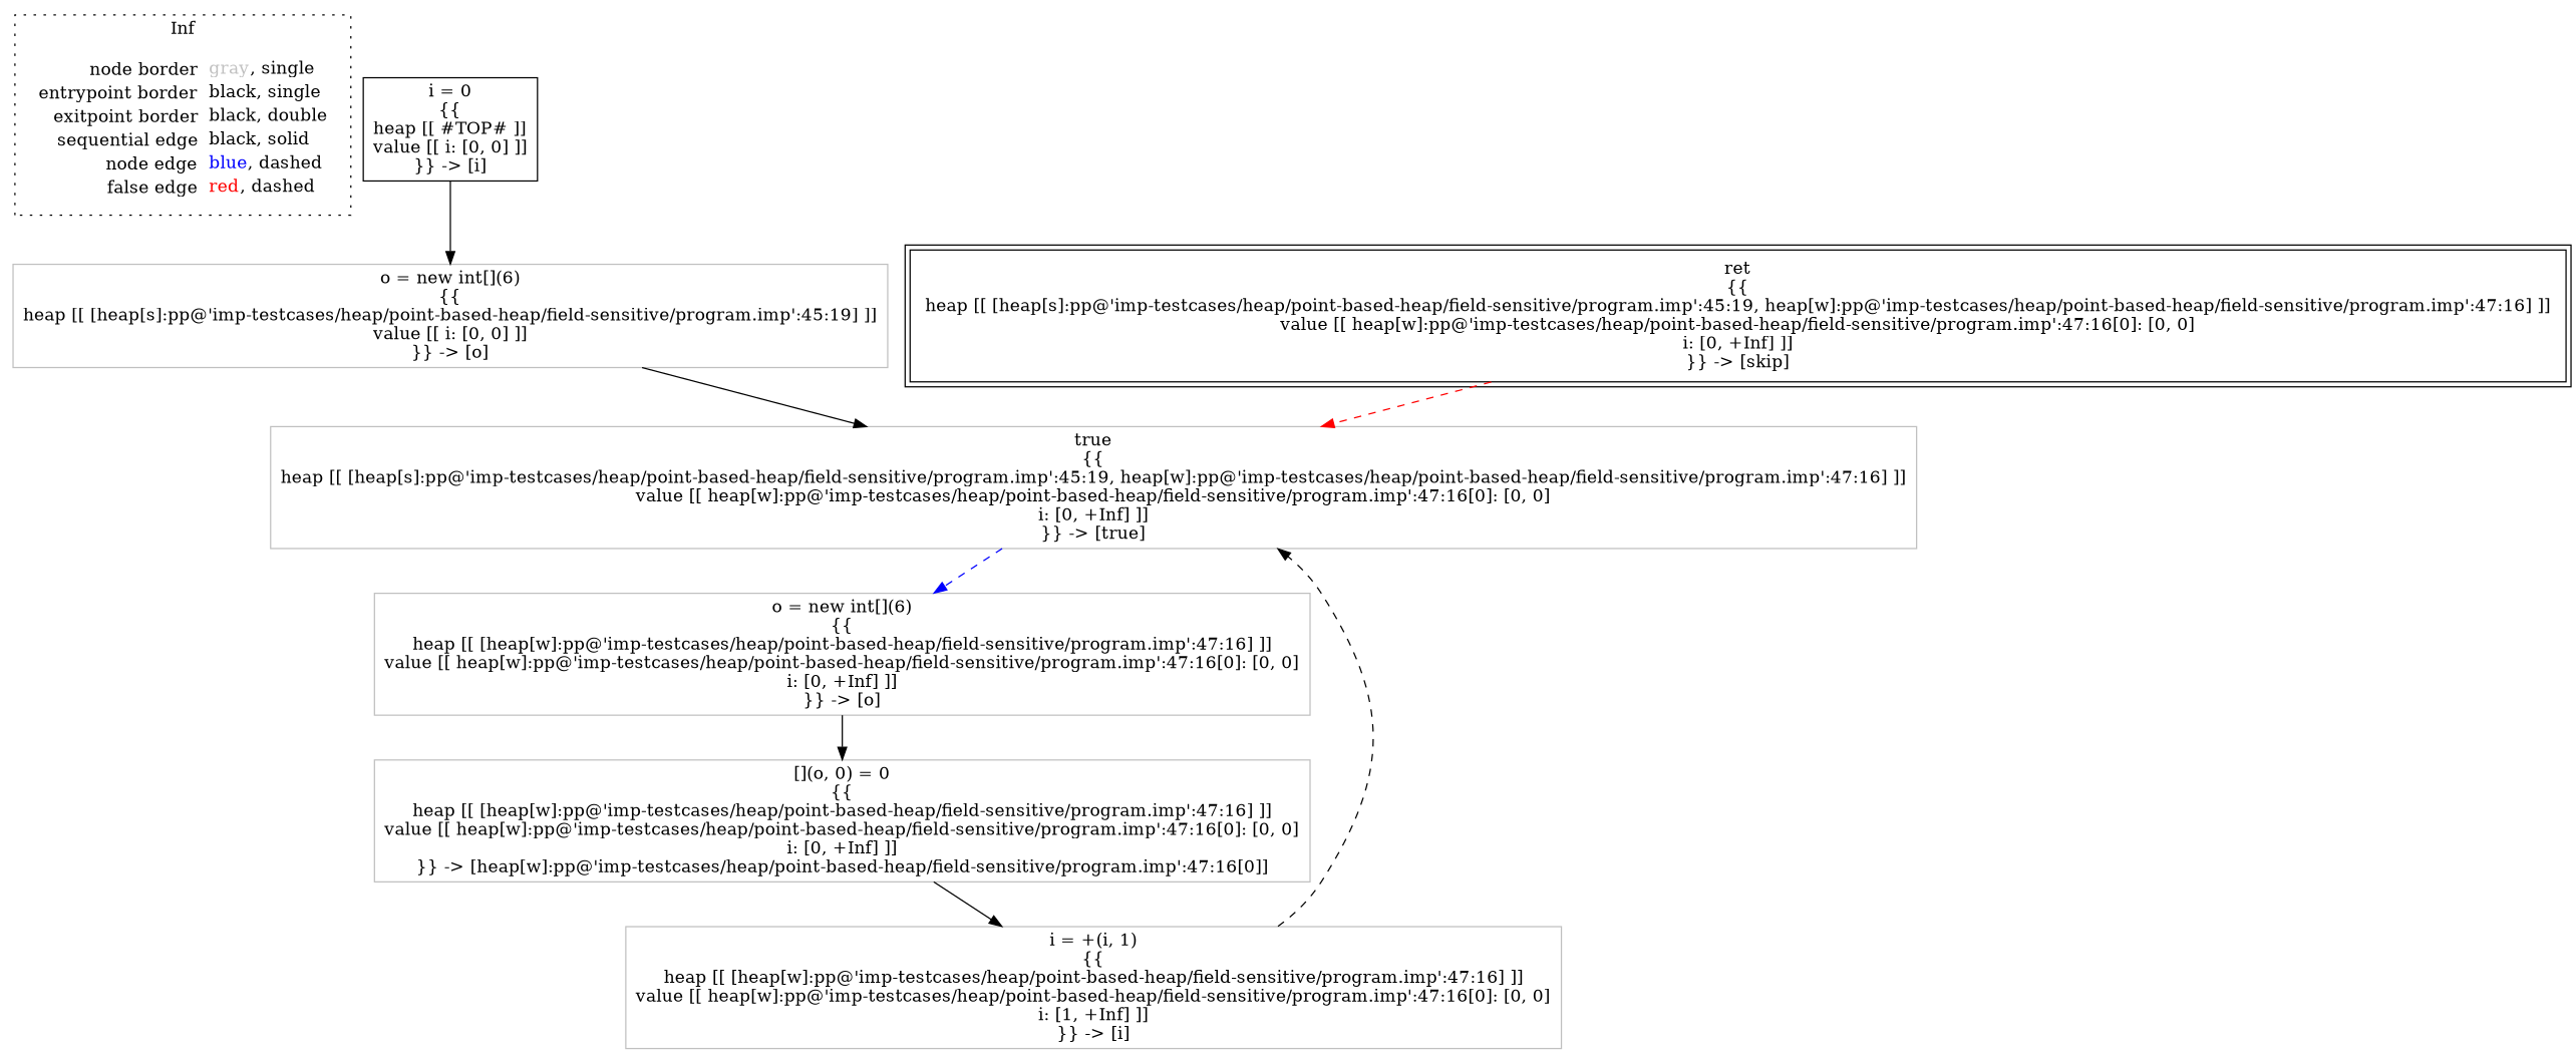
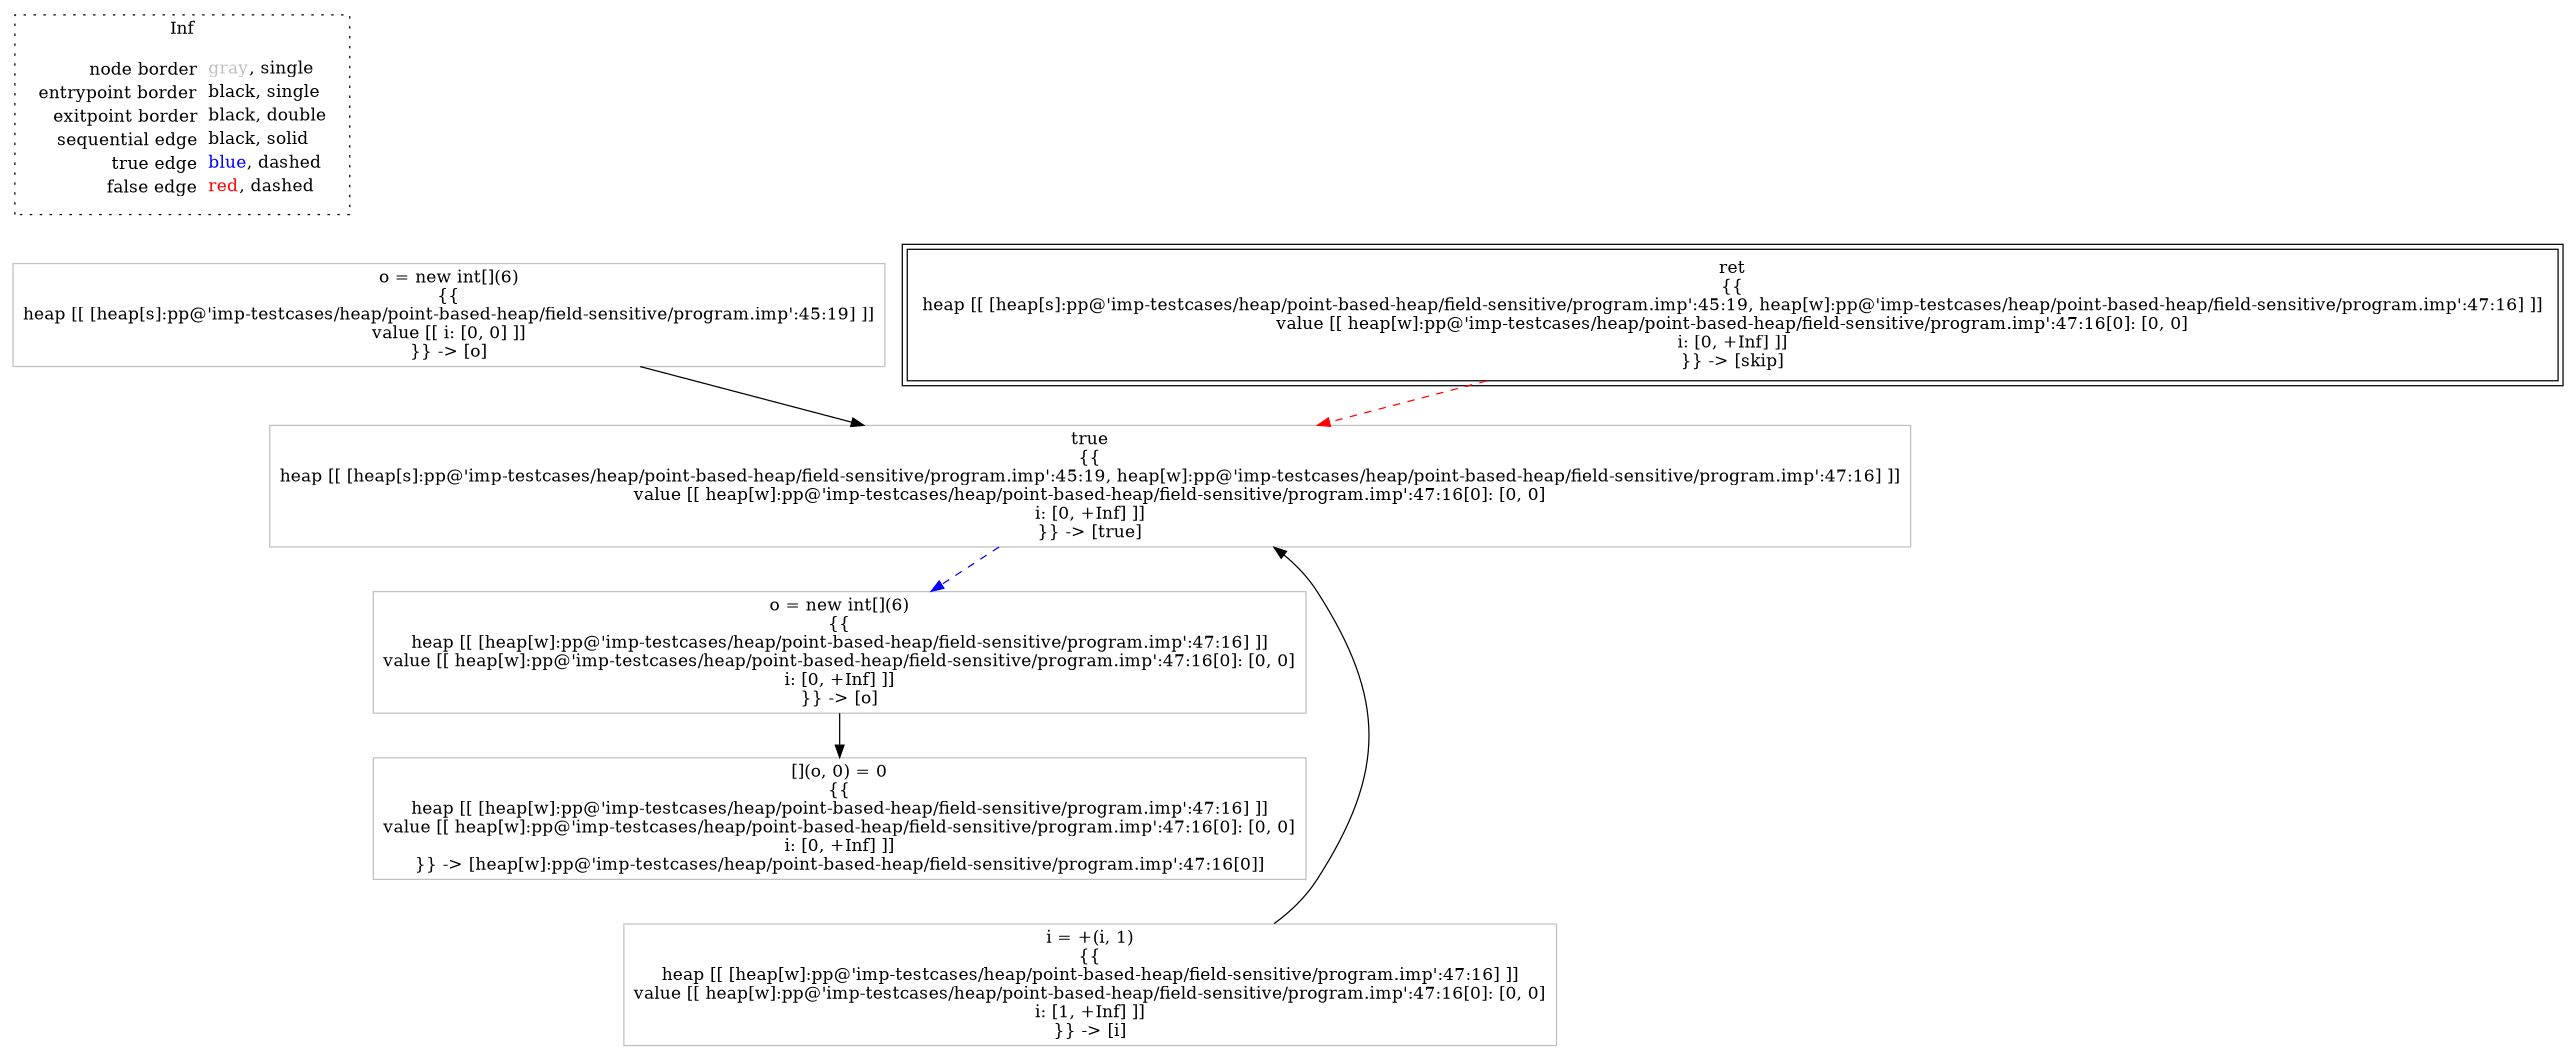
  digraph {
    node [shape=rect color=gray]
    edge [color=black]
-   n1 [label=<<table border="0" cellpadding="2" cellspacing="0" cellborder="0"><tr><td align="right">node border&nbsp;</td><td align="left"><font color="gray">gray</font>, single</td></tr><tr><td align="right">entrypoint border&nbsp;</td><td align="left"><font color="black">black</font>, single</td></tr><tr><td align="right">exitpoint border&nbsp;</td><td align="left"><font color="black">black</font>, double</td></tr><tr><td align="right">sequential edge&nbsp;</td><td align="left"><font color="black">black</font>, solid</td></tr><tr><td align="right">node edge&nbsp;</td><td align="left"><font color="blue">blue</font>, dashed</td></tr><tr><td align="right">false edge&nbsp;</td><td align="left"><font color="red">red</font>, dashed</td></tr></table>> shape=plaintext color=""]
-   n2 [color=black label=<i = 0<BR/>{{<BR/>heap [[ #TOP# ]]<BR/>value [[ i: [0, 0] ]]<BR/>}} -&gt; [i]>]
+   n1 [label=<<table border="0" cellpadding="2" cellspacing="0" cellborder="0"><tr><td align="right">node border&nbsp;</td><td align="left"><font color="gray">gray</font>, single</td></tr><tr><td align="right">entrypoint border&nbsp;</td><td align="left"><font color="black">black</font>, single</td></tr><tr><td align="right">exitpoint border&nbsp;</td><td align="left"><font color="black">black</font>, double</td></tr><tr><td align="right">sequential edge&nbsp;</td><td align="left"><font color="black">black</font>, solid</td></tr><tr><td align="right">true edge&nbsp;</td><td align="left"><font color="blue">blue</font>, dashed</td></tr><tr><td align="right">false edge&nbsp;</td><td align="left"><font color="red">red</font>, dashed</td></tr></table>> shape=plaintext color=""]
    n3 [label=<o = new int[](6)<BR/>{{<BR/>heap [[ [heap[s]:pp@'imp-testcases/heap/point-based-heap/field-sensitive/program.imp':45:19] ]]<BR/>value [[ i: [0, 0] ]]<BR/>}} -&gt; [o]>]
    n4 [label=<true<BR/>{{<BR/>heap [[ [heap[s]:pp@'imp-testcases/heap/point-based-heap/field-sensitive/program.imp':45:19, heap[w]:pp@'imp-testcases/heap/point-based-heap/field-sensitive/program.imp':47:16] ]]<BR/>value [[ heap[w]:pp@'imp-testcases/heap/point-based-heap/field-sensitive/program.imp':47:16[0]: [0, 0]<BR/>i: [0, +Inf] ]]<BR/>}} -&gt; [true]>]
    n5 [label=<o = new int[](6)<BR/>{{<BR/>heap [[ [heap[w]:pp@'imp-testcases/heap/point-based-heap/field-sensitive/program.imp':47:16] ]]<BR/>value [[ heap[w]:pp@'imp-testcases/heap/point-based-heap/field-sensitive/program.imp':47:16[0]: [0, 0]<BR/>i: [0, +Inf] ]]<BR/>}} -&gt; [o]>]
    n6 [label=<[](o, 0) = 0<BR/>{{<BR/>heap [[ [heap[w]:pp@'imp-testcases/heap/point-based-heap/field-sensitive/program.imp':47:16] ]]<BR/>value [[ heap[w]:pp@'imp-testcases/heap/point-based-heap/field-sensitive/program.imp':47:16[0]: [0, 0]<BR/>i: [0, +Inf] ]]<BR/>}} -&gt; [heap[w]:pp@'imp-testcases/heap/point-based-heap/field-sensitive/program.imp':47:16[0]]>]
    n7 [color=black label=<ret<BR/>{{<BR/>heap [[ [heap[s]:pp@'imp-testcases/heap/point-based-heap/field-sensitive/program.imp':45:19, heap[w]:pp@'imp-testcases/heap/point-based-heap/field-sensitive/program.imp':47:16] ]]<BR/>value [[ heap[w]:pp@'imp-testcases/heap/point-based-heap/field-sensitive/program.imp':47:16[0]: [0, 0]<BR/>i: [0, +Inf] ]]<BR/>}} -&gt; [skip]> peripheries=2]
    n8 [label=<i = +(i, 1)<BR/>{{<BR/>heap [[ [heap[w]:pp@'imp-testcases/heap/point-based-heap/field-sensitive/program.imp':47:16] ]]<BR/>value [[ heap[w]:pp@'imp-testcases/heap/point-based-heap/field-sensitive/program.imp':47:16[0]: [0, 0]<BR/>i: [1, +Inf] ]]<BR/>}} -&gt; [i]>]
    subgraph cluster_1 {
      label=Inf
      style=dotted
      n1
    }
-   n2 -> n3
    n3 -> n4
    n4 -> n5 [color=blue style=dashed]
    n5 -> n6
-   n6 -> n8
    n7 -> n4 [color=red style=dashed]
-   n8 -> n4 [style=dashed]
+   n8 -> n4
  }
